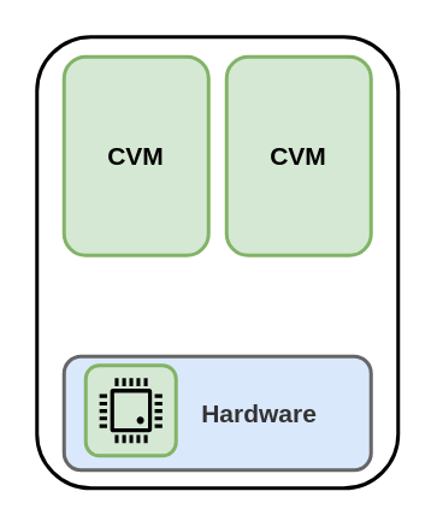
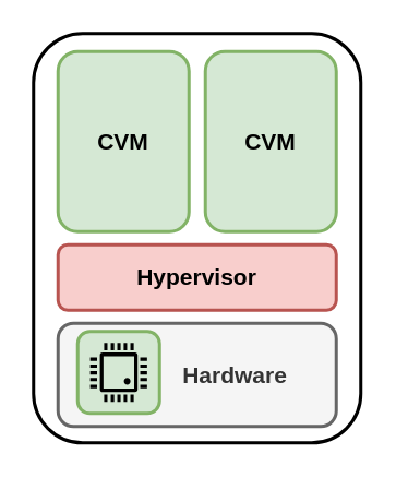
  <mxCell id="0" />
  <mxCell id="1" parent="0" />
  <mxCell id="2" value="" style="rounded=1;whiteSpace=wrap;html=1;strokeWidth=2;fontStyle=1;fontSize=14;" parent="1" vertex="1"><mxGeometry x="20" y="20" width="200" height="250" as="geometry" /></mxCell>
- <mxCell id="3" value="&amp;nbsp; &amp;nbsp; &amp;nbsp; &amp;nbsp; &amp;nbsp; &amp;nbsp; Hardware" style="rounded=1;whiteSpace=wrap;html=1;fillColor=#dae8fc;strokeColor=#666666;strokeWidth=2;fontStyle=1;fontSize=14;fontColor=#333333;" parent="1" vertex="1"><mxGeometry x="35" y="197" width="170" height="63" as="geometry" /></mxCell>
+ <mxCell id="3" value="&amp;nbsp; &amp;nbsp; &amp;nbsp; &amp;nbsp; &amp;nbsp; &amp;nbsp; Hardware" style="rounded=1;whiteSpace=wrap;html=1;fillColor=#f5f5f5;strokeColor=#666666;strokeWidth=2;fontStyle=1;fontSize=14;fontColor=#333333;" parent="1" vertex="1"><mxGeometry x="35" y="197" width="170" height="63" as="geometry" /></mxCell>
  <mxCell id="4" value="CVM" style="rounded=1;whiteSpace=wrap;html=1;fillColor=#d5e8d4;strokeColor=#82b366;strokeWidth=2;fontStyle=1;fontSize=14;" parent="1" vertex="1"><mxGeometry x="35" y="31" width="80" height="110" as="geometry" /></mxCell>
+ <mxCell id="5" value="Hypervisor" style="rounded=1;whiteSpace=wrap;html=1;fillColor=#f8cecc;strokeColor=#b85450;strokeWidth=2;fontStyle=1;fontSize=14;" parent="1" vertex="1"><mxGeometry x="35" y="149" width="170" height="40" as="geometry" /></mxCell>
  <mxCell id="6" value="CVM" style="rounded=1;whiteSpace=wrap;html=1;fillColor=#d5e8d4;strokeColor=#82b366;strokeWidth=2;fontStyle=1;fontSize=14;" parent="1" vertex="1"><mxGeometry x="125" y="31" width="80" height="110" as="geometry" /></mxCell>
  <mxCell id="7" value="" style="group" vertex="1" connectable="0" parent="1"><mxGeometry x="47" y="202" width="50" height="50" as="geometry" /></mxCell>
  <mxCell id="8" value="" style="rounded=1;whiteSpace=wrap;html=1;fillColor=#d5e8d4;strokeColor=#82b366;strokeWidth=2;fontStyle=1;fontSize=14;" vertex="1" parent="7"><mxGeometry width="50" height="50" as="geometry" /></mxCell>
  <mxCell id="9" value="" style="pointerEvents=1;shadow=0;dashed=0;html=1;strokeColor=none;fillColor=#000000;labelPosition=center;verticalLabelPosition=bottom;verticalAlign=top;align=center;outlineConnect=0;shape=mxgraph.veeam.cpu;" vertex="1" parent="7"><mxGeometry x="7.6" y="7.05" width="34.8" height="35.9" as="geometry" /></mxCell>
